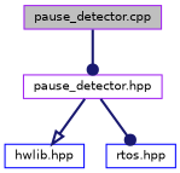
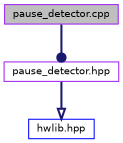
  digraph {
    node [color=purple fillcolor=white fontname=Helvetica fontsize=10 shape=record style=filled]
    edge [arrowhead=dot color=midnightblue fontname=Helvetica fontsize=10 labelfontname=Helvetica labelfontsize=10 style=bold]
    n1 [fillcolor=grey75 fontcolor=black height=0.2 label="pause_detector.cpp" width=0.4]
    n2 [height=0.2 label="pause_detector.hpp" width=0.4]
    n3 [color=blue height=0.2 label="hwlib.hpp" width=0.4]
-   n4 [color=blue height=0.2 label="rtos.hpp" width=0.4]
    n1 -> n2
    n2 -> n3 [arrowhead=onormal]
-   n2 -> n4
  }
